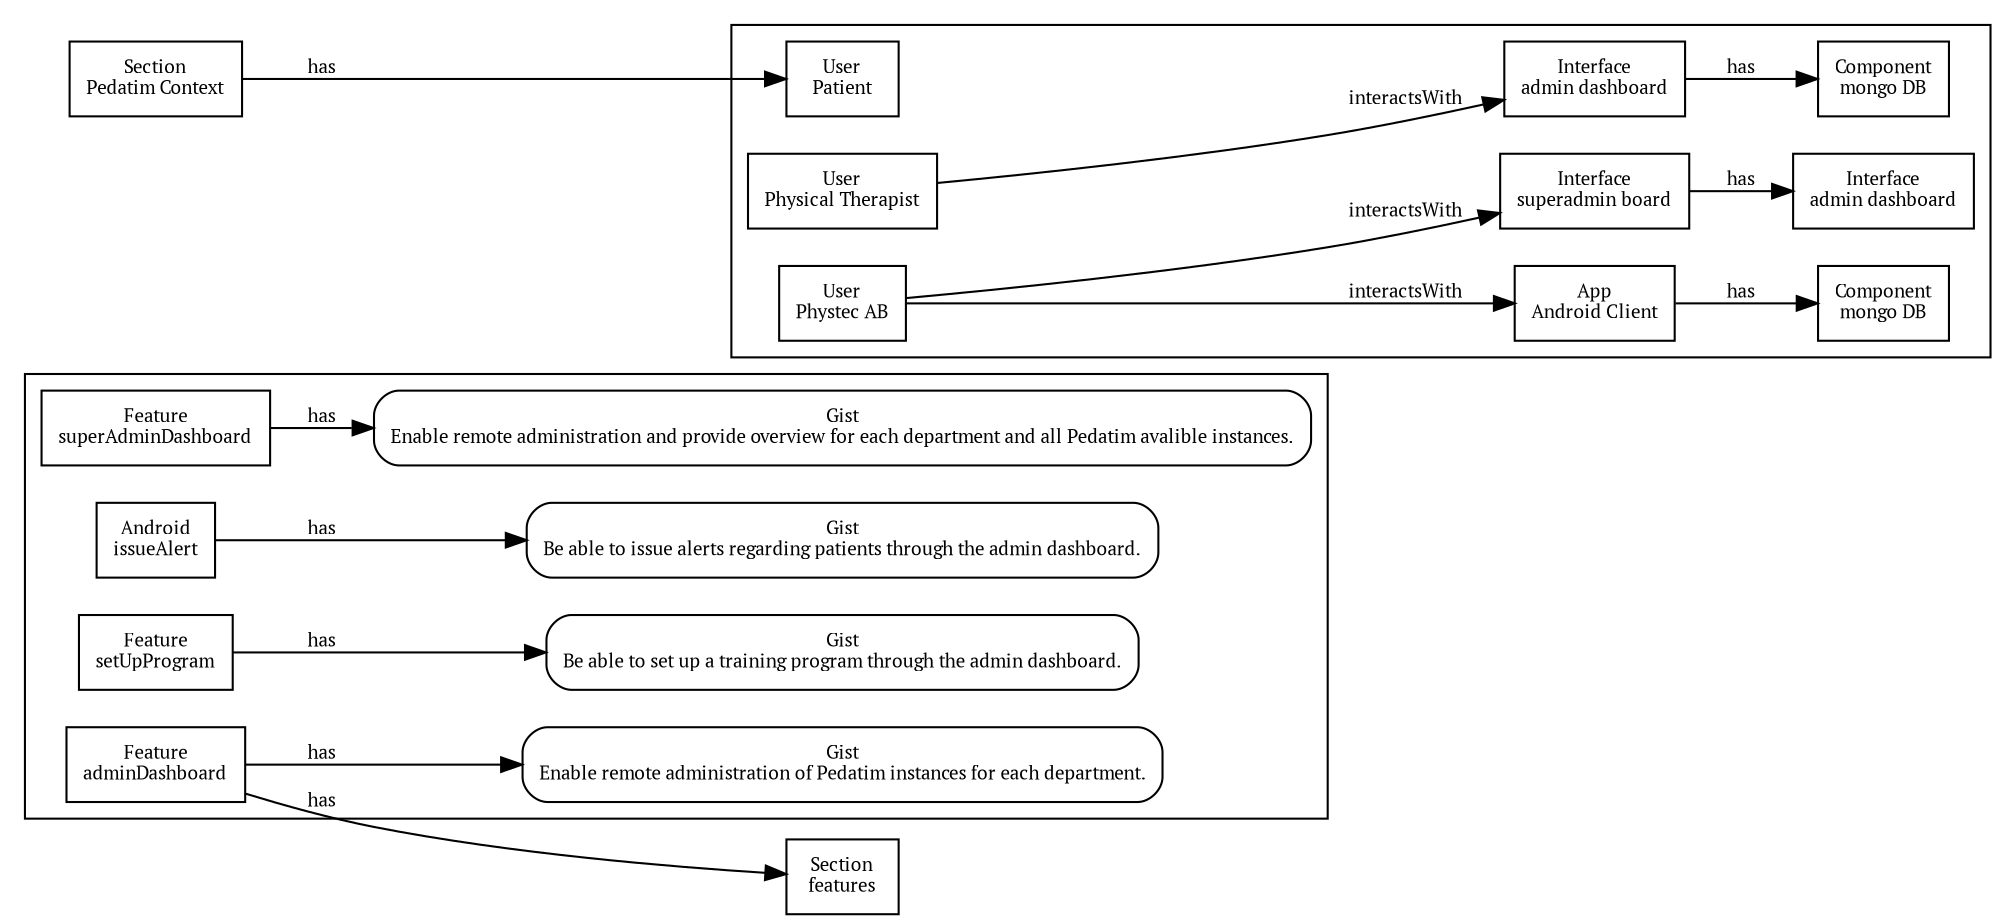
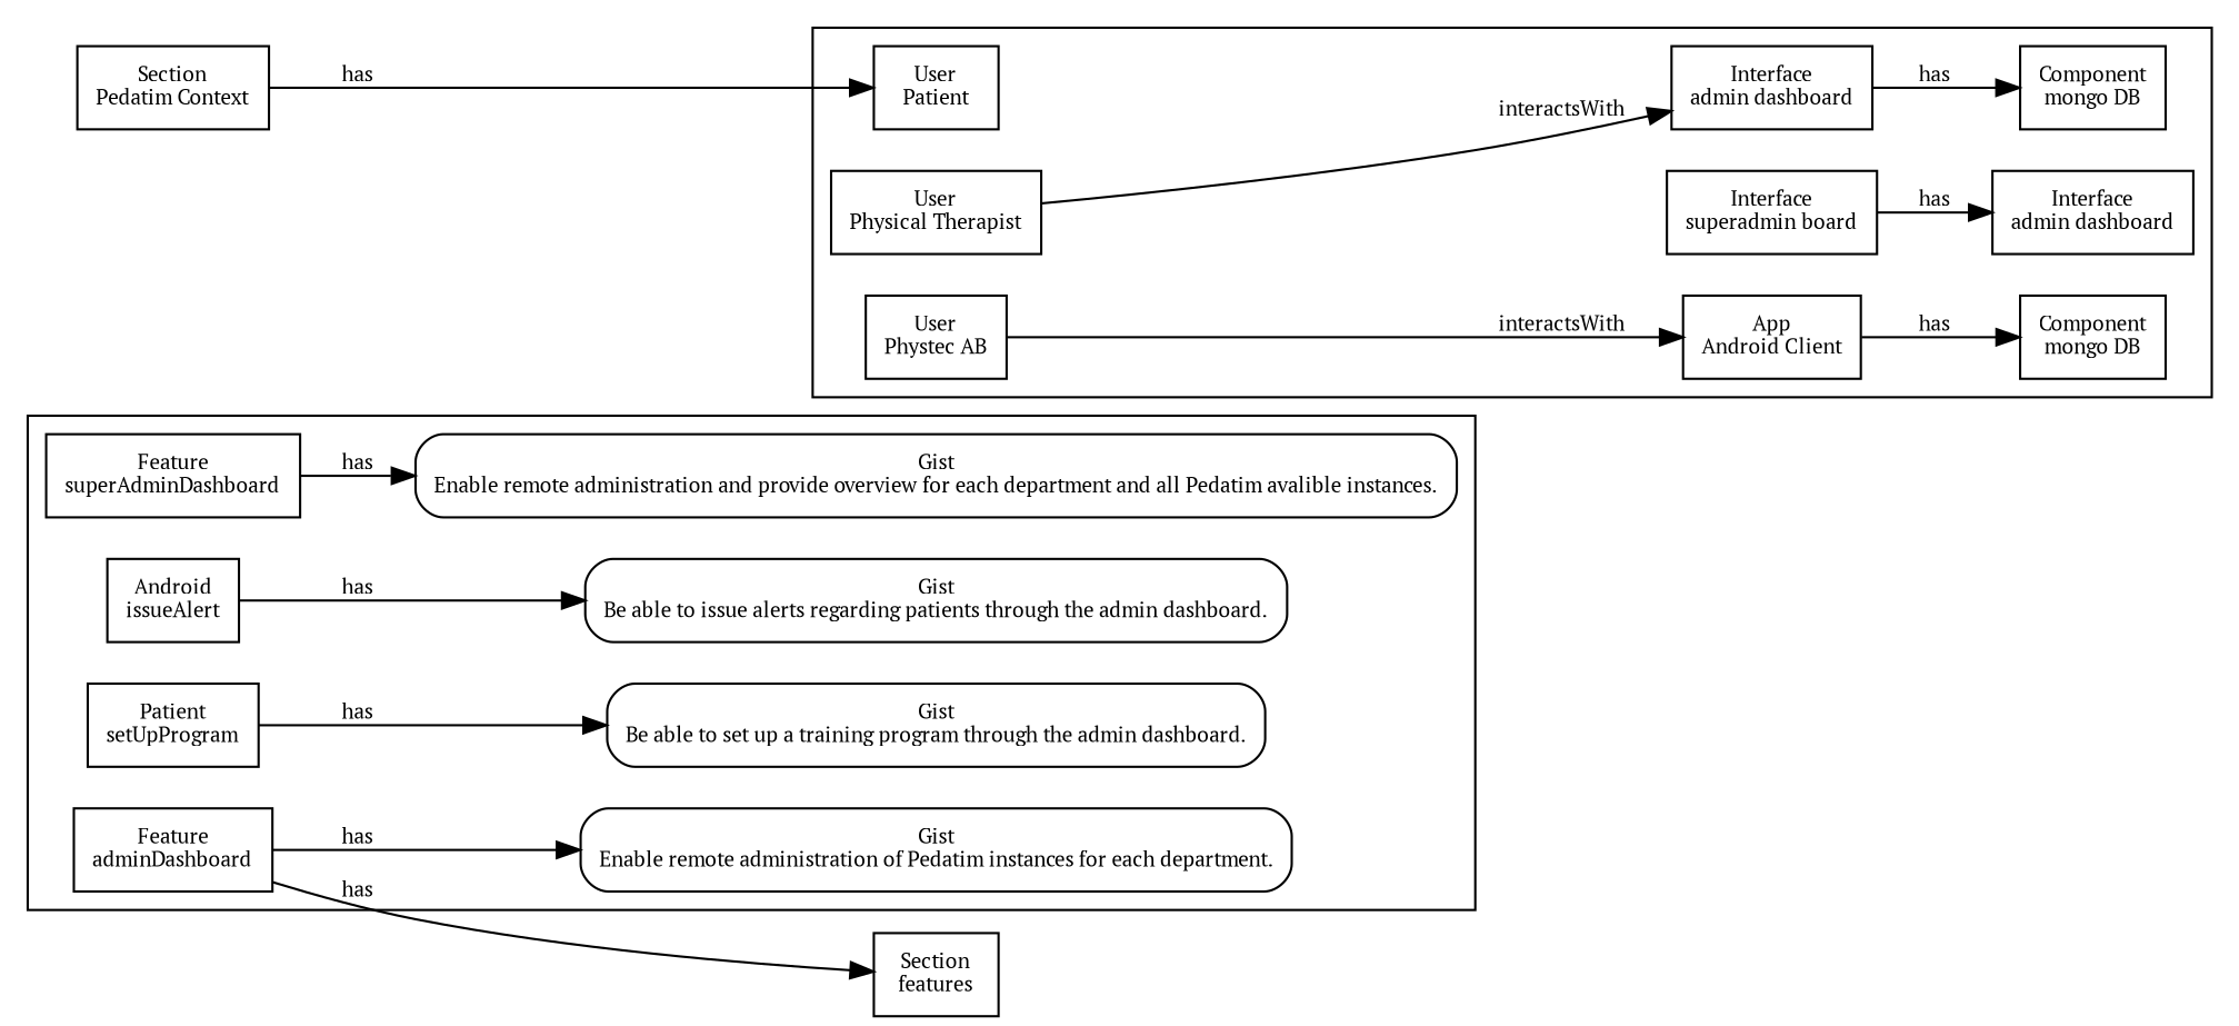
  digraph {
    clusterrank=local
    compound=true
    fontname="PT Serif"
    rankdir=LR
    node [fontname="PT Serif" fontsize=9 shape=box]
    edge [fontname="PT Serif" fontsize=9]
    n1 [label="Feature\nadminDashboard"]
    n2 [label="Gist\nEnable remote administration of Pedatim instances for each department." style=rounded]
    n3 [label="Feature\nsuperAdminDashboard"]
    n4 [label="Gist\nEnable remote administration and provide overview for each department and all Pedatim avalible instances." style=rounded]
    n5 [label="Android\nissueAlert"]
    n6 [label="Gist\nBe able to issue alerts regarding patients through the admin dashboard." style=rounded]
-   n7 [label="Feature\nsetUpProgram"]
+   n7 [label="Patient\nsetUpProgram"]
    n8 [label="Gist\nBe able to set up a training program through the admin dashboard." style=rounded]
    n9 [label="User\nPatient"]
    n10 [label="App\nAndroid Client"]
    n11 [label="Component\nmongo DB"]
    n12 [label="User\nPhysical Therapist"]
    n13 [label="Interface\nadmin dashboard"]
    n14 [label="Component\nmongo DB"]
    n15 [label="User\nPhystec AB"]
    n16 [label="Interface\nsuperadmin board"]
    n17 [label="Interface\nadmin dashboard"]
    n18 [label="Section\nfeatures"]
    n19 [label="Section\nPedatim Context"]
    subgraph cluster_1 {
      n1
      n2
      n3
      n4
      n5
      n6
      n7
      n8
    }
    subgraph cluster_2 {
      n9
      n10
      n11
      n12
      n13
      n14
      n15
      n16
      n17
    }
    n1 -> n2 [label=has]
    n1 -> n18 [label=has]
    n3 -> n4 [label=has]
    n5 -> n6 [label=has]
    n7 -> n8 [label=has]
    n10 -> n11 [label=has]
    n12 -> n13 [label=interactsWith]
    n13 -> n14 [label=has]
    n15 -> n10 [label=interactsWith]
-   n15 -> n16 [label=interactsWith]
    n16 -> n17 [label=has]
    n19 -> n9 [label=has]
  }
